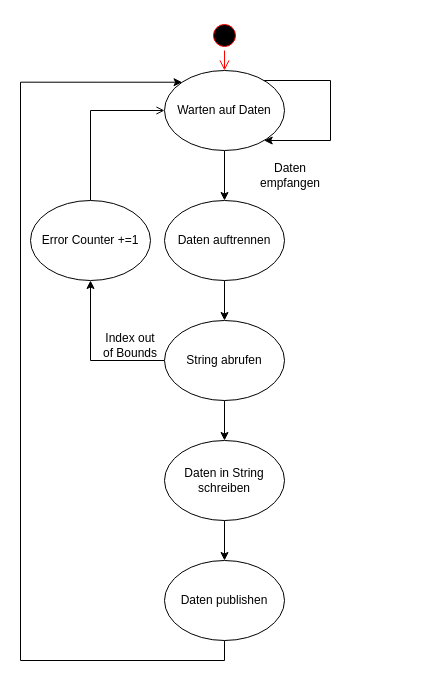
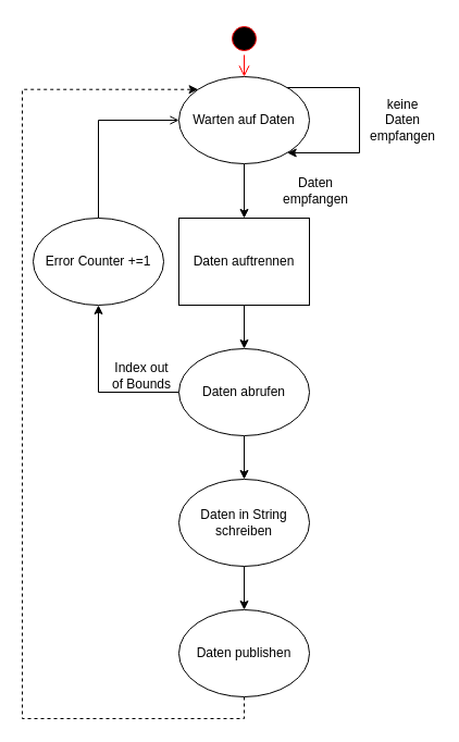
  <mxCell id="0" />
  <mxCell id="1" parent="0" />
  <mxCell id="2" value="" style="ellipse;html=1;shape=startState;fillColor=#000000;strokeColor=#ff0000;" vertex="1" parent="1"><mxGeometry x="209" y="20" width="30" height="30" as="geometry" /></mxCell>
  <mxCell id="3" value="" style="edgeStyle=orthogonalEdgeStyle;html=1;verticalAlign=bottom;endArrow=open;endSize=8;strokeColor=#ff0000;rounded=0;" edge="1" source="2" parent="1" target="5"><mxGeometry relative="1" as="geometry"><mxPoint x="224" y="110" as="targetPoint" /></mxGeometry></mxCell>
  <mxCell id="4" style="edgeStyle=orthogonalEdgeStyle;rounded=0;orthogonalLoop=1;jettySize=auto;html=1;" edge="1" parent="1" source="5" target="7"><mxGeometry relative="1" as="geometry" /></mxCell>
  <mxCell id="5" value="Warten auf Daten" style="ellipse;whiteSpace=wrap;html=1;" vertex="1" parent="1"><mxGeometry x="164" y="70" width="120" height="80" as="geometry" /></mxCell>
  <mxCell id="6" style="edgeStyle=orthogonalEdgeStyle;rounded=0;orthogonalLoop=1;jettySize=auto;html=1;" edge="1" parent="1" source="7" target="13"><mxGeometry relative="1" as="geometry" /></mxCell>
- <mxCell id="7" value="Daten auftrennen" style="ellipse;whiteSpace=wrap;html=1;" vertex="1" parent="1"><mxGeometry x="164" y="200" width="120" height="80" as="geometry" /></mxCell>
+ <mxCell id="7" value="Daten auftrennen" style="whiteSpace=wrap;html=1;rounded=0;" vertex="1" parent="1"><mxGeometry x="164" y="200" width="120" height="80" as="geometry" /></mxCell>
  <mxCell id="8" style="edgeStyle=orthogonalEdgeStyle;rounded=0;orthogonalLoop=1;jettySize=auto;html=1;" edge="1" parent="1" source="5" target="5"><mxGeometry relative="1" as="geometry"><Array as="points"><mxPoint x="330" y="140" /></Array></mxGeometry></mxCell>
+ <mxCell id="9" value="keine Daten empfangen" style="text;html=1;strokeColor=none;fillColor=none;align=center;verticalAlign=middle;whiteSpace=wrap;rounded=0;" vertex="1" parent="1"><mxGeometry x="340" y="95" width="60" height="30" as="geometry" /></mxCell>
  <mxCell id="10" value="Daten empfangen" style="text;html=1;strokeColor=none;fillColor=none;align=center;verticalAlign=middle;whiteSpace=wrap;rounded=0;" vertex="1" parent="1"><mxGeometry x="260" y="160" width="60" height="30" as="geometry" /></mxCell>
  <mxCell id="11" style="edgeStyle=orthogonalEdgeStyle;rounded=0;orthogonalLoop=1;jettySize=auto;html=1;entryX=0.5;entryY=1;entryDx=0;entryDy=0;" edge="1" parent="1" source="13" target="15"><mxGeometry relative="1" as="geometry" /></mxCell>
  <mxCell id="12" style="edgeStyle=orthogonalEdgeStyle;rounded=0;orthogonalLoop=1;jettySize=auto;html=1;entryX=0.5;entryY=0;entryDx=0;entryDy=0;" edge="1" parent="1" source="13" target="18"><mxGeometry relative="1" as="geometry" /></mxCell>
- <mxCell id="13" value="String abrufen" style="ellipse;whiteSpace=wrap;html=1;" vertex="1" parent="1"><mxGeometry x="164" y="320" width="120" height="80" as="geometry" /></mxCell>
+ <mxCell id="13" value="Daten abrufen" style="ellipse;whiteSpace=wrap;html=1;" vertex="1" parent="1"><mxGeometry x="164" y="320" width="120" height="80" as="geometry" /></mxCell>
  <mxCell id="14" style="edgeStyle=orthogonalEdgeStyle;rounded=0;orthogonalLoop=1;jettySize=auto;html=1;entryX=0;entryY=0.5;entryDx=0;entryDy=0;exitX=0.5;exitY=0;exitDx=0;exitDy=0;endArrow=open;" edge="1" parent="1" source="15" target="5"><mxGeometry relative="1" as="geometry"><Array as="points"><mxPoint x="90" y="110" /></Array></mxGeometry></mxCell>
  <mxCell id="15" value="Error Counter +=1" style="ellipse;whiteSpace=wrap;html=1;" vertex="1" parent="1"><mxGeometry x="30" y="200" width="120" height="80" as="geometry" /></mxCell>
  <mxCell id="16" value="&lt;div&gt;Index out &lt;br&gt;&lt;/div&gt;&lt;div&gt;of Bounds&lt;/div&gt;" style="text;html=1;strokeColor=none;fillColor=none;align=center;verticalAlign=middle;whiteSpace=wrap;rounded=0;" vertex="1" parent="1"><mxGeometry x="70" y="330" width="120" height="30" as="geometry" /></mxCell>
  <mxCell id="17" style="edgeStyle=orthogonalEdgeStyle;rounded=0;orthogonalLoop=1;jettySize=auto;html=1;" edge="1" parent="1" source="18" target="20"><mxGeometry relative="1" as="geometry" /></mxCell>
  <mxCell id="18" value="Daten in String schreiben" style="ellipse;whiteSpace=wrap;html=1;" vertex="1" parent="1"><mxGeometry x="164" y="440" width="120" height="80" as="geometry" /></mxCell>
- <mxCell id="19" style="edgeStyle=orthogonalEdgeStyle;rounded=0;orthogonalLoop=1;jettySize=auto;html=1;entryX=0;entryY=0;entryDx=0;entryDy=0;" edge="1" parent="1" source="20" target="5"><mxGeometry relative="1" as="geometry"><mxPoint x="284" y="110" as="targetPoint" /><Array as="points"><mxPoint x="224" y="660" /><mxPoint x="20" y="660" /><mxPoint x="20" y="82" /></Array></mxGeometry></mxCell>
+ <mxCell id="19" style="edgeStyle=orthogonalEdgeStyle;rounded=0;orthogonalLoop=1;jettySize=auto;html=1;entryX=0;entryY=0;entryDx=0;entryDy=0;dashed=1;" edge="1" parent="1" source="20" target="5"><mxGeometry relative="1" as="geometry"><mxPoint x="284" y="110" as="targetPoint" /><Array as="points"><mxPoint x="224" y="660" /><mxPoint x="20" y="660" /><mxPoint x="20" y="82" /></Array></mxGeometry></mxCell>
  <mxCell id="20" value="Daten publishen" style="ellipse;whiteSpace=wrap;html=1;" vertex="1" parent="1"><mxGeometry x="164" y="560" width="120" height="80" as="geometry" /></mxCell>
